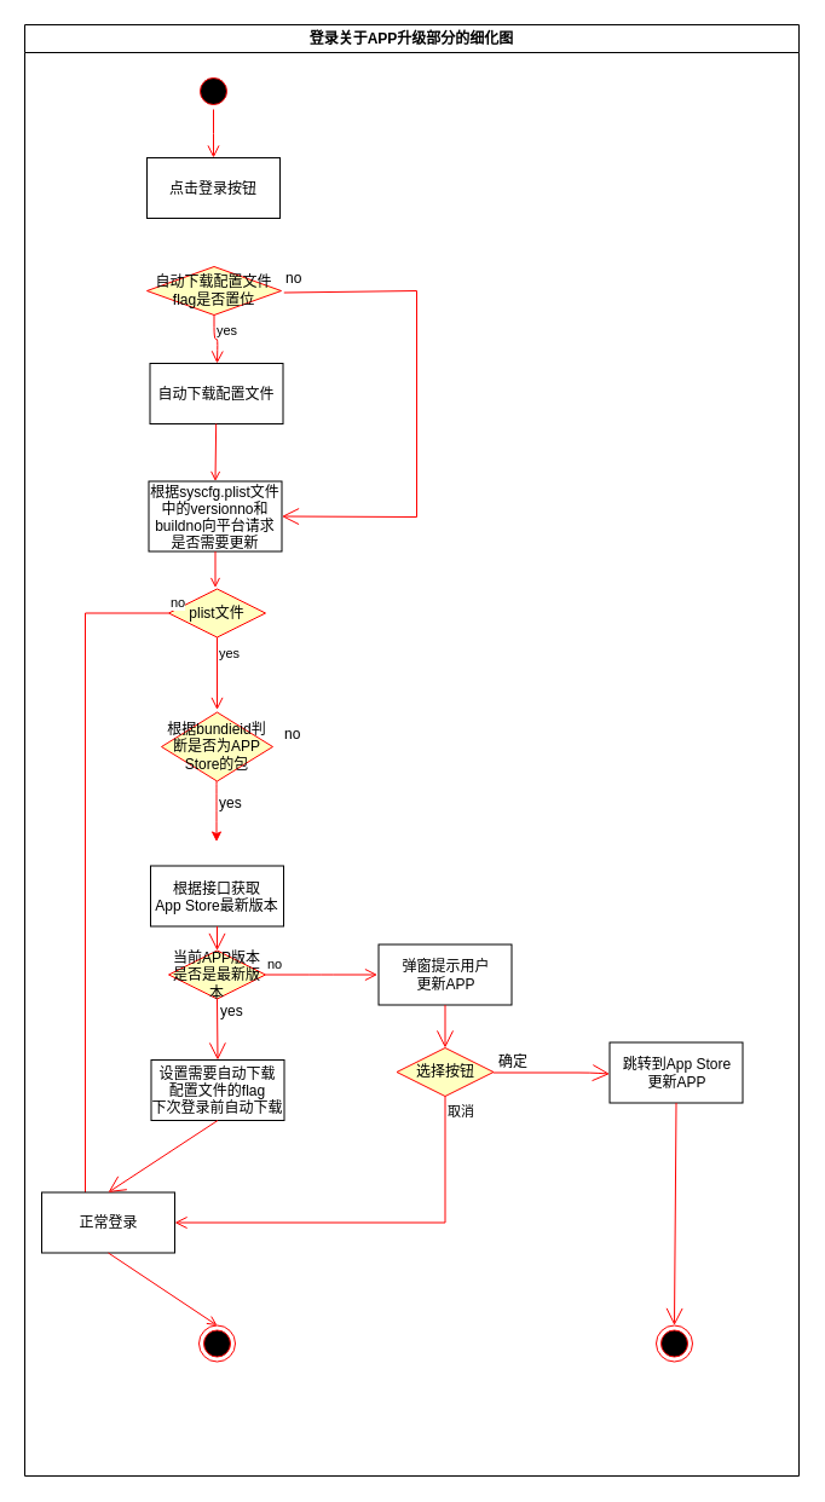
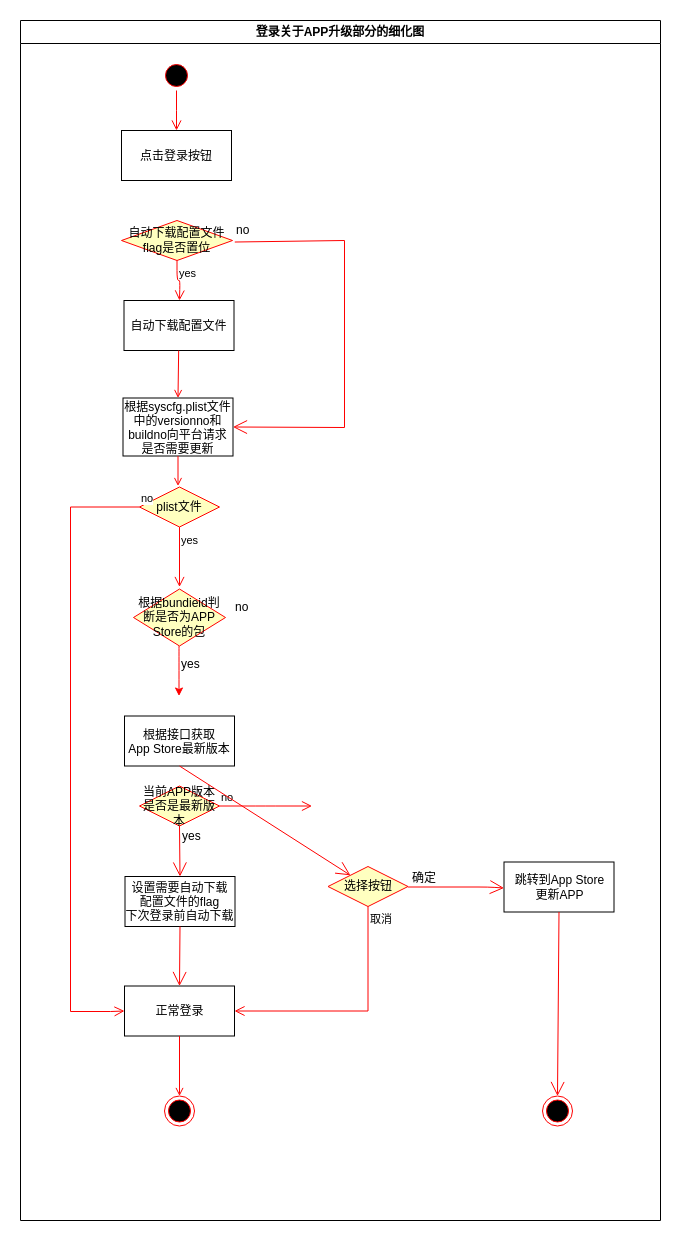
  <mxCell id="0" />
  <mxCell id="1" parent="0" />
  <mxCell id="2" value="登录关于APP升级部分的细化图" style="swimlane;whiteSpace=wrap" vertex="1" parent="1"><mxGeometry x="20" y="20" width="640" height="1200" as="geometry"><mxRectangle x="164.5" y="128" width="90" height="23" as="alternateBounds" /></mxGeometry></mxCell>
  <mxCell id="3" value="" style="ellipse;shape=startState;fillColor=#000000;strokeColor=#ff0000;" vertex="1" parent="2"><mxGeometry x="141" y="40" width="30" height="30" as="geometry" /></mxCell>
  <mxCell id="4" value="" style="edgeStyle=elbowEdgeStyle;elbow=horizontal;verticalAlign=bottom;endArrow=open;endSize=8;strokeColor=#FF0000;endFill=1;rounded=0" edge="1" parent="2" source="3" target="5"><mxGeometry x="141" y="40" as="geometry"><mxPoint x="156" y="110" as="targetPoint" /></mxGeometry></mxCell>
  <mxCell id="5" value="点击登录按钮" style="" vertex="1" parent="2"><mxGeometry x="101" y="110" width="110" height="50" as="geometry" /></mxCell>
  <mxCell id="6" value="根据syscfg.plist文件&#10;中的versionno和&#10;buildno向平台请求&#10;是否需要更新" style="" vertex="1" parent="2"><mxGeometry x="102.5" y="377.5" width="110" height="58" as="geometry" /></mxCell>
  <mxCell id="7" value="根据接口获取&#10;App Store最新版本" style="" vertex="1" parent="2"><mxGeometry x="104" y="695.5" width="110" height="50" as="geometry" /></mxCell>
  <mxCell id="8" value="" style="endArrow=open;strokeColor=#FF0000;endFill=1;rounded=0;entryX=0.5;entryY=0;entryDx=0;entryDy=0;" edge="1" parent="2" source="6"><mxGeometry relative="1" as="geometry"><mxPoint x="157.5" y="465.5" as="targetPoint" /></mxGeometry></mxCell>
  <mxCell id="9" value="设置需要自动下载&#10;配置文件的flag&#10;下次登录前自动下载" style="" vertex="1" parent="2"><mxGeometry x="104.5" y="856" width="110" height="50" as="geometry" /></mxCell>
  <mxCell id="10" value="plist文件" style="rhombus;whiteSpace=wrap;html=1;fillColor=#ffffc0;strokeColor=#ff0000;" vertex="1" parent="2"><mxGeometry x="119" y="466.5" width="80" height="40" as="geometry" /></mxCell>
  <mxCell id="11" value="no" style="edgeStyle=orthogonalEdgeStyle;html=1;align=left;verticalAlign=bottom;endArrow=open;endSize=8;strokeColor=#ff0000;rounded=0;entryX=0;entryY=0.5;entryDx=0;entryDy=0;" edge="1" source="10" parent="2" target="24"><mxGeometry x="-1" relative="1" as="geometry"><mxPoint x="50" y="990" as="targetPoint" /><Array as="points"><mxPoint x="50" y="487" /><mxPoint x="50" y="991" /><mxPoint x="90" y="991" /></Array></mxGeometry></mxCell>
  <mxCell id="12" value="yes" style="edgeStyle=orthogonalEdgeStyle;html=1;align=left;verticalAlign=top;endArrow=open;endSize=8;strokeColor=#ff0000;" edge="1" source="10" parent="2"><mxGeometry x="-1" relative="1" as="geometry"><mxPoint x="159" y="566.5" as="targetPoint" /></mxGeometry></mxCell>
  <mxCell id="13" value="" style="edgeStyle=orthogonalEdgeStyle;curved=1;orthogonalLoop=1;jettySize=auto;html=1;strokeColor=#FF0000;" edge="1" parent="2" source="14"><mxGeometry relative="1" as="geometry"><mxPoint x="158.5" y="675.5" as="targetPoint" /><Array as="points" /></mxGeometry></mxCell>
  <mxCell id="14" value="根据bundieid判断是否为APP Store的包" style="rhombus;whiteSpace=wrap;html=1;fillColor=#ffffc0;strokeColor=#ff0000;" vertex="1" parent="2"><mxGeometry x="113" y="568.5" width="92" height="57" as="geometry" /></mxCell>
  <mxCell id="15" value="no" style="text;html=1;resizable=0;points=[];autosize=1;align=left;verticalAlign=top;spacingTop=-4;" vertex="1" parent="2"><mxGeometry x="212.5" y="576.5" width="30" height="20" as="geometry" /></mxCell>
  <mxCell id="16" value="yes" style="text;html=1;resizable=0;points=[];autosize=1;align=left;verticalAlign=top;spacingTop=-4;" vertex="1" parent="2"><mxGeometry x="159" y="633.5" width="30" height="20" as="geometry" /></mxCell>
  <mxCell id="17" value="当前APP版本是否是最新版本" style="rhombus;whiteSpace=wrap;html=1;fillColor=#ffffc0;strokeColor=#ff0000;" vertex="1" parent="2"><mxGeometry x="119" y="765.5" width="80" height="40" as="geometry" /></mxCell>
  <mxCell id="18" value="no" style="edgeStyle=orthogonalEdgeStyle;html=1;align=left;verticalAlign=bottom;endArrow=open;endSize=8;strokeColor=#ff0000;" edge="1" source="17" parent="2"><mxGeometry x="-1" relative="1" as="geometry"><mxPoint x="291.5" y="785.5" as="targetPoint" /></mxGeometry></mxCell>
- <mxCell id="19" value="" style="endArrow=open;endFill=1;endSize=12;html=1;strokeColor=#FF0000;exitX=0.5;exitY=1;exitDx=0;exitDy=0;entryX=0.5;entryY=0;entryDx=0;entryDy=0;" edge="1" parent="2" source="7" target="17"><mxGeometry width="160" relative="1" as="geometry"><mxPoint x="-238.5" y="1085.5" as="sourcePoint" /><mxPoint x="-78.5" y="1085.5" as="targetPoint" /></mxGeometry></mxCell>
- <mxCell id="20" value="弹窗提示用户&lt;br&gt;更新APP" style="html=1;" vertex="1" parent="2"><mxGeometry x="292.5" y="760.5" width="110" height="50" as="geometry" /></mxCell>
+ <mxCell id="19" value="" style="endArrow=open;endFill=1;endSize=12;html=1;strokeColor=#FF0000;exitX=0.5;exitY=1;exitDx=0;exitDy=0;" edge="1" parent="2" source="7" target="21"><mxGeometry width="160" relative="1" as="geometry"><mxPoint x="-238.5" y="1085.5" as="sourcePoint" /><mxPoint x="-78.5" y="1085.5" as="targetPoint" /></mxGeometry></mxCell>
  <mxCell id="21" value="选择按钮" style="rhombus;whiteSpace=wrap;html=1;fillColor=#ffffc0;strokeColor=#ff0000;" vertex="1" parent="2"><mxGeometry x="307.5" y="846" width="80" height="40" as="geometry" /></mxCell>
  <mxCell id="22" value="取消" style="edgeStyle=orthogonalEdgeStyle;html=1;align=left;verticalAlign=top;endArrow=open;endSize=8;strokeColor=#ff0000;entryX=1;entryY=0.5;entryDx=0;entryDy=0;rounded=0;" edge="1" source="21" parent="2" target="24"><mxGeometry x="-1" relative="1" as="geometry"><mxPoint x="347.5" y="946" as="targetPoint" /><Array as="points"><mxPoint x="347.5" y="990.5" /></Array></mxGeometry></mxCell>
- <mxCell id="23" value="" style="endArrow=open;endFill=1;endSize=12;html=1;strokeColor=#FF0000;exitX=0.5;exitY=1;exitDx=0;exitDy=0;entryX=0.5;entryY=0;entryDx=0;entryDy=0;" edge="1" parent="2" source="20" target="21"><mxGeometry width="160" relative="1" as="geometry"><mxPoint x="-238.5" y="1085.5" as="sourcePoint" /><mxPoint x="-78.5" y="1085.5" as="targetPoint" /></mxGeometry></mxCell>
- <mxCell id="24" value="正常登录" style="html=1;" vertex="1" parent="2"><mxGeometry x="14" y="965.5" width="110" height="50" as="geometry" /></mxCell>
+ <mxCell id="24" value="正常登录" style="html=1;" vertex="1" parent="2"><mxGeometry x="104" y="965.5" width="110" height="50" as="geometry" /></mxCell>
  <mxCell id="25" value="" style="ellipse;shape=endState;fillColor=#000000;strokeColor=#ff0000" vertex="1" parent="2"><mxGeometry x="144" y="1075.5" width="30" height="30" as="geometry" /></mxCell>
  <mxCell id="26" value="" style="endArrow=open;strokeColor=#FF0000;endFill=1;rounded=0;exitX=0.5;exitY=1;exitDx=0;exitDy=0;entryX=0.5;entryY=0;entryDx=0;entryDy=0;" edge="1" parent="2" source="24" target="25"><mxGeometry relative="1" as="geometry"><mxPoint x="452.5" y="647.5" as="targetPoint" /></mxGeometry></mxCell>
  <mxCell id="27" value="自动下载配置文件flag是否置位" style="rhombus;whiteSpace=wrap;html=1;fillColor=#ffffc0;strokeColor=#ff0000;" vertex="1" parent="2"><mxGeometry x="101" y="200" width="111" height="40" as="geometry" /></mxCell>
  <mxCell id="28" value="yes" style="edgeStyle=orthogonalEdgeStyle;html=1;align=left;verticalAlign=top;endArrow=open;endSize=8;strokeColor=#ff0000;" edge="1" source="27" parent="2"><mxGeometry x="-1" relative="1" as="geometry"><mxPoint x="159" y="280" as="targetPoint" /></mxGeometry></mxCell>
  <mxCell id="29" value="自动下载配置文件" style="" vertex="1" parent="2"><mxGeometry x="103.5" y="280" width="110" height="50" as="geometry" /></mxCell>
  <mxCell id="30" value="" style="endArrow=open;strokeColor=#FF0000;endFill=1;rounded=0;entryX=0.5;entryY=0;entryDx=0;entryDy=0;" edge="1" parent="2" source="29" target="6"><mxGeometry relative="1" as="geometry"><mxPoint x="999" y="192" as="targetPoint" /></mxGeometry></mxCell>
  <mxCell id="31" value="no" style="text;html=1;resizable=0;points=[];autosize=1;align=left;verticalAlign=top;spacingTop=-4;" vertex="1" parent="2"><mxGeometry x="213.5" y="200" width="30" height="20" as="geometry" /></mxCell>
  <mxCell id="32" value="" style="ellipse;html=1;shape=endState;fillColor=#000000;strokeColor=#ff0000;" vertex="1" parent="2"><mxGeometry x="522" y="1075.5" width="30" height="30" as="geometry" /></mxCell>
  <mxCell id="33" value="" style="endArrow=open;endFill=1;endSize=12;html=1;strokeColor=#FF0000;exitX=0.5;exitY=1;exitDx=0;exitDy=0;entryX=0.5;entryY=0;entryDx=0;entryDy=0;" edge="1" parent="2" source="9" target="24"><mxGeometry width="160" relative="1" as="geometry"><mxPoint x="-208.5" y="1231" as="sourcePoint" /><mxPoint x="191.5" y="961" as="targetPoint" /></mxGeometry></mxCell>
  <mxCell id="34" value="" style="endArrow=open;endFill=1;endSize=12;html=1;strokeColor=#FF0000;entryX=1;entryY=0.5;entryDx=0;entryDy=0;rounded=0;exitX=0.026;exitY=1.076;exitDx=0;exitDy=0;exitPerimeter=0;" edge="1" parent="2" source="31" target="6"><mxGeometry width="160" relative="1" as="geometry"><mxPoint x="234" y="220" as="sourcePoint" /><mxPoint x="304" y="420" as="targetPoint" /><Array as="points"><mxPoint x="324" y="220" /><mxPoint x="324" y="407" /></Array></mxGeometry></mxCell>
  <mxCell id="35" value="" style="endArrow=open;endFill=1;endSize=12;html=1;strokeColor=#FF0000;entryX=0;entryY=0.5;entryDx=0;entryDy=0;" edge="1" parent="2"><mxGeometry width="160" relative="1" as="geometry"><mxPoint x="387.5" y="866.5" as="sourcePoint" /><mxPoint x="483.5" y="867.5" as="targetPoint" /><Array as="points"><mxPoint x="467.5" y="866.5" /></Array></mxGeometry></mxCell>
  <mxCell id="36" value="确定" style="text;html=1;resizable=0;points=[];autosize=1;align=left;verticalAlign=top;spacingTop=-4;" vertex="1" parent="2"><mxGeometry x="390" y="848" width="40" height="20" as="geometry" /></mxCell>
  <mxCell id="37" value="" style="endArrow=open;endFill=1;endSize=12;html=1;strokeColor=#FF0000;exitX=0.5;exitY=1;exitDx=0;exitDy=0;entryX=0.5;entryY=0;entryDx=0;entryDy=0;" edge="1" parent="2" source="17" target="9"><mxGeometry width="160" relative="1" as="geometry"><mxPoint x="39" y="1150" as="sourcePoint" /><mxPoint x="210" y="930" as="targetPoint" /></mxGeometry></mxCell>
  <mxCell id="38" value="yes&lt;br&gt;" style="text;html=1;resizable=0;points=[];autosize=1;align=left;verticalAlign=top;spacingTop=-4;" vertex="1" parent="2"><mxGeometry x="160" y="805.5" width="30" height="20" as="geometry" /></mxCell>
  <mxCell id="39" value="跳转到App Store&lt;br&gt;更新APP" style="html=1;" vertex="1" parent="1"><mxGeometry x="503.5" y="861.5" width="110" height="50" as="geometry" /></mxCell>
  <mxCell id="40" value="" style="endArrow=open;endFill=1;endSize=12;html=1;strokeColor=#FF0000;exitX=0.5;exitY=1;exitDx=0;exitDy=0;entryX=0.5;entryY=0;entryDx=0;entryDy=0;" edge="1" parent="1" source="39" target="32"><mxGeometry width="160" relative="1" as="geometry"><mxPoint x="-224" y="1236.5" as="sourcePoint" /><mxPoint x="559" y="1016.5" as="targetPoint" /></mxGeometry></mxCell>
